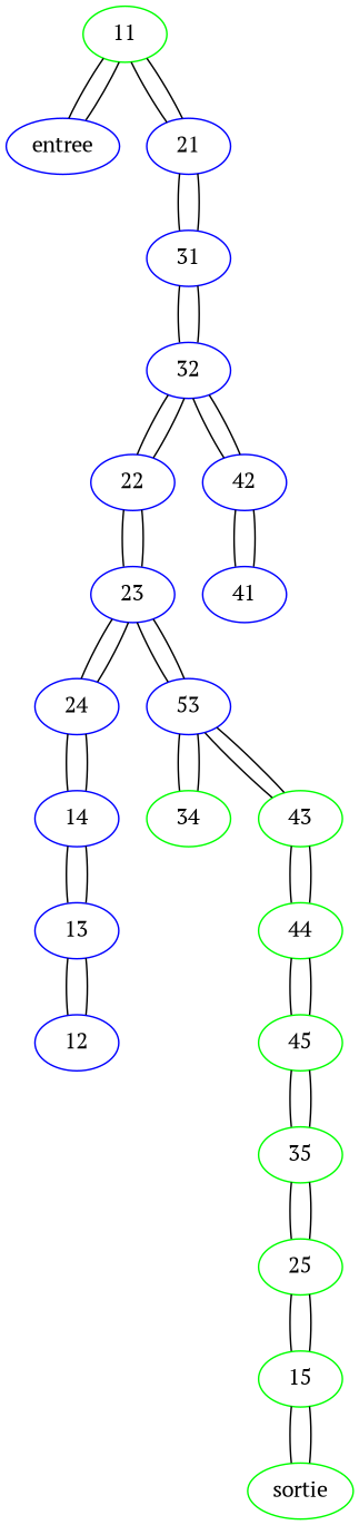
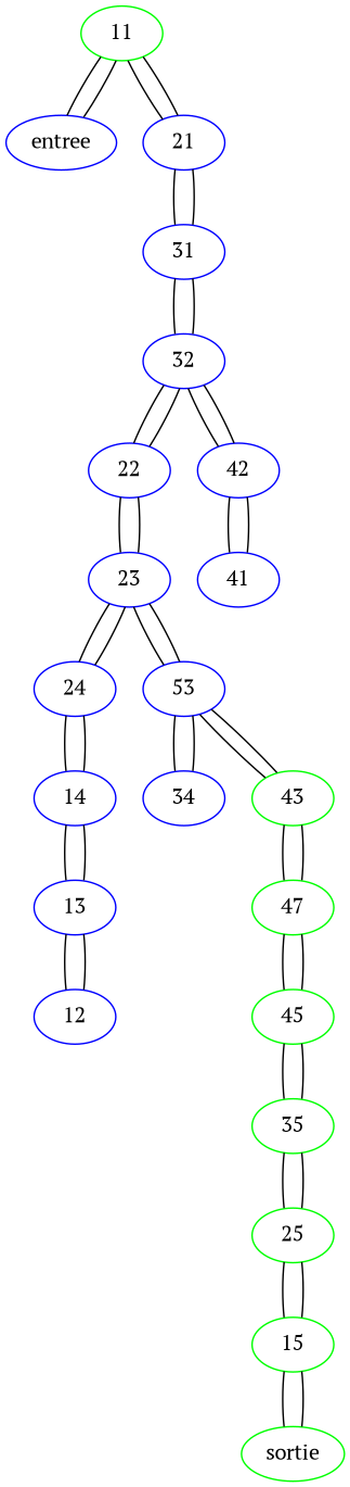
  graph {
    fontname="PT Serif"
    node [color=blue fontname="PT Serif"]
    edge [fontname="PT Serif"]
    11 [color=green]
    entree
    21
    sortie [color=green]
    15 [color=green]
    25 [color=green]
    31
    12
    13
    14
    24
    23
    35 [color=green]
    32
    22
    n16 [label=53]
    42
-   34 [color=green]
+   34
    43 [color=green]
    45 [color=green]
    41
-   44 [color=green]
+   44 [color=green label=47]
    11 -- entree
    11 -- 21
    entree -- 11
    21 -- 11
    21 -- 31
    sortie -- 15
    15 -- sortie
    15 -- 25
    25 -- 15
    25 -- 35
    31 -- 21
    31 -- 32
    12 -- 13
    13 -- 12
    13 -- 14
    14 -- 13
    14 -- 24
    24 -- 14
    24 -- 23
    23 -- 24
    23 -- 22
    23 -- n16
    35 -- 25
    35 -- 45
    32 -- 31
    32 -- 22
    32 -- 42
    22 -- 23
    22 -- 32
    n16 -- 23
    n16 -- 34
    n16 -- 43
    42 -- 32
    42 -- 41
    34 -- n16
    43 -- n16
    43 -- 44
    45 -- 35
    45 -- 44
    41 -- 42
    44 -- 43
    44 -- 45
  }
